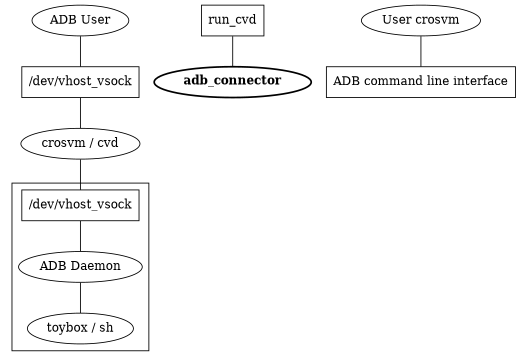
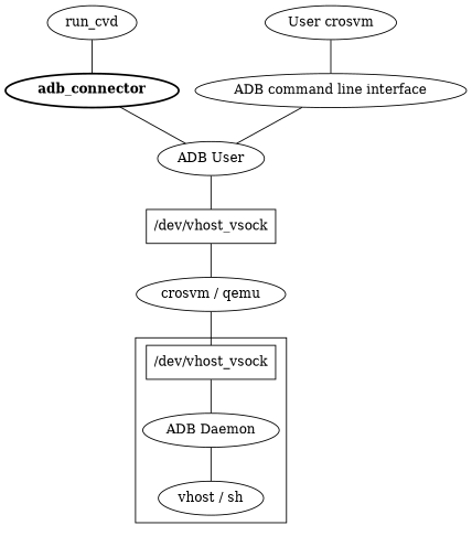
  graph {
    n1 [label="ADB Daemon"]
    n2 [label="/dev/vhost_vsock" shape=rectangle]
-   n3 [label="toybox / sh"]
+   n3 [label="vhost / sh"]
    n4 [label=< <B>adb_connector</B> > penwidth=2]
    n5 [label="ADB User"]
    n6 [label="/dev/vhost_vsock" shape=rectangle]
-   n7 [label="ADB command line interface" shape=box]
-   n8 [label="crosvm / cvd"]
+   n7 [label="ADB command line interface"]
+   n8 [label="crosvm / qemu"]
    n9 [label="User crosvm"]
-   run_cvd [shape=box]
+   run_cvd
    subgraph cluster_1 {
      n1
      n2
      n3
    }
    n1 -- n3
    n2 -- n1
+   n4 -- n5
    n5 -- n6
    n6 -- n8
+   n7 -- n5
    n8 -- n2
    n9 -- n7
    run_cvd -- n4
  }
